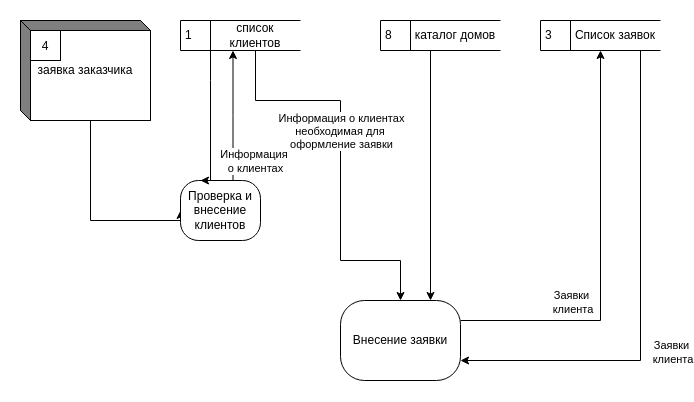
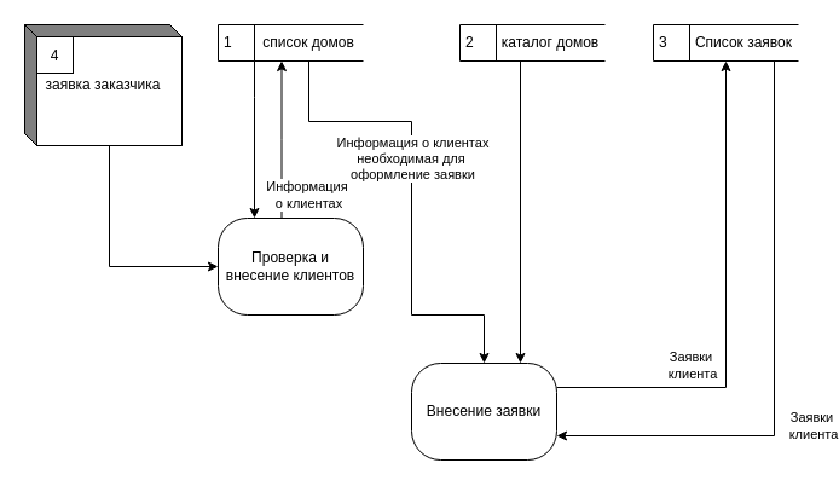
  <mxCell id="0" />
  <mxCell id="1" parent="0" />
  <mxCell id="2" style="edgeStyle=orthogonalEdgeStyle;rounded=0;orthogonalLoop=1;jettySize=auto;html=1;entryX=0;entryY=0.5;entryDx=0;entryDy=0;" edge="1" parent="1" source="3" target="7"><mxGeometry relative="1" as="geometry"><Array as="points"><mxPoint x="90" y="220" /></Array></mxGeometry></mxCell>
  <mxCell id="3" value="заявка заказчика" style="html=1;dashed=0;whiteSpace=wrap;shape=mxgraph.dfd.externalEntity" vertex="1" parent="1"><mxGeometry x="20" y="20" width="130" height="100" as="geometry" /></mxCell>
  <mxCell id="4" value="4" style="autosize=1;part=1;resizable=0;strokeColor=inherit;fillColor=inherit;gradientColor=inherit;" vertex="1" parent="3"><mxGeometry width="30" height="30" relative="1" as="geometry"><mxPoint x="10" y="10" as="offset" /></mxGeometry></mxCell>
  <mxCell id="5" style="edgeStyle=orthogonalEdgeStyle;rounded=0;orthogonalLoop=1;jettySize=auto;html=1;entryX=0.25;entryY=1;entryDx=0;entryDy=0;" edge="1" parent="1" source="7" target="12"><mxGeometry relative="1" as="geometry"><Array as="points"><mxPoint x="233" y="115" /></Array></mxGeometry></mxCell>
  <mxCell id="6" value="Информация&amp;nbsp;&lt;div&gt;о клиентах&lt;/div&gt;" style="edgeLabel;html=1;align=center;verticalAlign=middle;resizable=0;points=[];" vertex="1" connectable="0" parent="5"><mxGeometry x="-0.601" y="1" relative="1" as="geometry"><mxPoint x="23" y="6" as="offset" /></mxGeometry></mxCell>
- <mxCell id="7" value="Проверка и внесение клиентов" style="rounded=1;whiteSpace=wrap;html=1;arcSize=30;" vertex="1" parent="1"><mxGeometry x="180" y="180" width="80" height="60" as="geometry" /></mxCell>
+ <mxCell id="7" value="Проверка и внесение клиентов" style="rounded=1;whiteSpace=wrap;html=1;arcSize=30;" vertex="1" parent="1"><mxGeometry x="180" y="180" width="120" height="80" as="geometry" /></mxCell>
  <mxCell id="8" value="1" style="html=1;dashed=0;whiteSpace=wrap;shape=mxgraph.dfd.dataStoreID;align=left;spacingLeft=3;points=[[0,0],[0.5,0],[1,0],[0,0.5],[1,0.5],[0,1],[0.5,1],[1,1]];" vertex="1" parent="1"><mxGeometry x="180" y="20" width="120" height="30" as="geometry" /></mxCell>
  <mxCell id="9" style="edgeStyle=orthogonalEdgeStyle;rounded=0;orthogonalLoop=1;jettySize=auto;html=1;entryX=0.25;entryY=0;entryDx=0;entryDy=0;" edge="1" parent="1" source="12" target="7"><mxGeometry relative="1" as="geometry"><Array as="points"><mxPoint x="210" y="80" /><mxPoint x="210" y="80" /></Array></mxGeometry></mxCell>
  <mxCell id="10" style="edgeStyle=orthogonalEdgeStyle;rounded=0;orthogonalLoop=1;jettySize=auto;html=1;entryX=0.5;entryY=0;entryDx=0;entryDy=0;" edge="1" parent="1" source="12" target="17"><mxGeometry relative="1" as="geometry"><Array as="points"><mxPoint x="255" y="100" /><mxPoint x="340" y="100" /><mxPoint x="340" y="260" /><mxPoint x="400" y="260" /></Array></mxGeometry></mxCell>
  <mxCell id="11" value="Информация о клиентах&lt;div&gt;необходимая для&amp;nbsp;&lt;/div&gt;&lt;div&gt;оформление заявки&lt;/div&gt;" style="edgeLabel;html=1;align=center;verticalAlign=middle;resizable=0;points=[];" vertex="1" connectable="0" parent="10"><mxGeometry x="0.299" relative="1" as="geometry"><mxPoint y="-92" as="offset" /></mxGeometry></mxCell>
- <mxCell id="12" value="список клиентов" style="text;html=1;align=center;verticalAlign=middle;whiteSpace=wrap;rounded=0;" vertex="1" parent="1"><mxGeometry x="210" y="20" width="90" height="30" as="geometry" /></mxCell>
+ <mxCell id="12" value="список домов" style="text;html=1;align=center;verticalAlign=middle;whiteSpace=wrap;rounded=0;" vertex="1" parent="1"><mxGeometry x="210" y="20" width="90" height="30" as="geometry" /></mxCell>
  <mxCell id="13" style="edgeStyle=orthogonalEdgeStyle;rounded=0;orthogonalLoop=1;jettySize=auto;html=1;entryX=0.5;entryY=1;entryDx=0;entryDy=0;endArrow=none;startFill=1;startArrow=classic;" edge="1" parent="1" source="17" target="18"><mxGeometry relative="1" as="geometry"><Array as="points"><mxPoint x="430" y="50" /></Array></mxGeometry></mxCell>
  <mxCell id="14" style="edgeStyle=orthogonalEdgeStyle;rounded=0;orthogonalLoop=1;jettySize=auto;html=1;entryX=0.5;entryY=1;entryDx=0;entryDy=0;" edge="1" parent="1" source="17" target="21"><mxGeometry relative="1" as="geometry"><Array as="points"><mxPoint x="600" y="320" /></Array></mxGeometry></mxCell>
  <mxCell id="15" value="Заявки&lt;div&gt;&amp;nbsp;клиента&lt;/div&gt;" style="edgeLabel;html=1;align=center;verticalAlign=middle;resizable=0;points=[];" vertex="1" connectable="0" parent="14"><mxGeometry x="-0.022" y="1" relative="1" as="geometry"><mxPoint x="-29" y="41" as="offset" /></mxGeometry></mxCell>
  <mxCell id="16" value="&lt;div&gt;Заявки&lt;/div&gt;&lt;div&gt;&amp;nbsp;клиента&lt;/div&gt;" style="edgeLabel;html=1;align=center;verticalAlign=middle;resizable=0;points=[];" vertex="1" connectable="0" parent="14"><mxGeometry x="-0.022" y="1" relative="1" as="geometry"><mxPoint x="71" y="91" as="offset" /></mxGeometry></mxCell>
  <mxCell id="17" value="Внесение заявки" style="rounded=1;whiteSpace=wrap;html=1;arcSize=30;" vertex="1" parent="1"><mxGeometry x="340" y="300" width="120" height="80" as="geometry" /></mxCell>
- <mxCell id="18" value="8" style="html=1;dashed=0;whiteSpace=wrap;shape=mxgraph.dfd.dataStoreID;align=left;spacingLeft=3;points=[[0,0],[0.5,0],[1,0],[0,0.5],[1,0.5],[0,1],[0.5,1],[1,1]];" vertex="1" parent="1"><mxGeometry x="380" y="20" width="120" height="30" as="geometry" /></mxCell>
+ <mxCell id="18" value="2" style="html=1;dashed=0;whiteSpace=wrap;shape=mxgraph.dfd.dataStoreID;align=left;spacingLeft=3;points=[[0,0],[0.5,0],[1,0],[0,0.5],[1,0.5],[0,1],[0.5,1],[1,1]];" vertex="1" parent="1"><mxGeometry x="380" y="20" width="120" height="30" as="geometry" /></mxCell>
  <mxCell id="19" value="каталог домов" style="text;html=1;align=center;verticalAlign=middle;whiteSpace=wrap;rounded=0;" vertex="1" parent="1"><mxGeometry x="410" y="20" width="90" height="30" as="geometry" /></mxCell>
  <mxCell id="20" style="edgeStyle=orthogonalEdgeStyle;rounded=0;orthogonalLoop=1;jettySize=auto;html=1;entryX=1;entryY=0.75;entryDx=0;entryDy=0;" edge="1" parent="1" source="21" target="17"><mxGeometry relative="1" as="geometry"><Array as="points"><mxPoint x="640" y="360" /></Array></mxGeometry></mxCell>
  <mxCell id="21" value="3" style="html=1;dashed=0;whiteSpace=wrap;shape=mxgraph.dfd.dataStoreID;align=left;spacingLeft=3;points=[[0,0],[0.5,0],[1,0],[0,0.5],[1,0.5],[0,1],[0.5,1],[1,1]];" vertex="1" parent="1"><mxGeometry x="540" y="20" width="120" height="30" as="geometry" /></mxCell>
  <mxCell id="22" value="Список заявок" style="text;html=1;align=center;verticalAlign=middle;whiteSpace=wrap;rounded=0;" vertex="1" parent="1"><mxGeometry x="570" y="20" width="90" height="30" as="geometry" /></mxCell>
